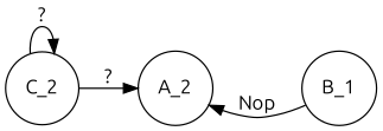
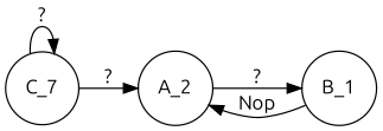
  digraph {
    fontname=Ubuntu
    rankdir=LR
    node [fontname=Ubuntu shape=circle]
    edge [fontname=Ubuntu]
    n1 [label=A_2]
    n2 [label=B_1]
-   n3 [label=C_2]
+   n3 [label=C_7]
+   n1 -> n2 [label="?"]
    n2 -> n1 [label=Nop]
    n3 -> n1 [label="?"]
    n3 -> n3 [label="?"]
  }
